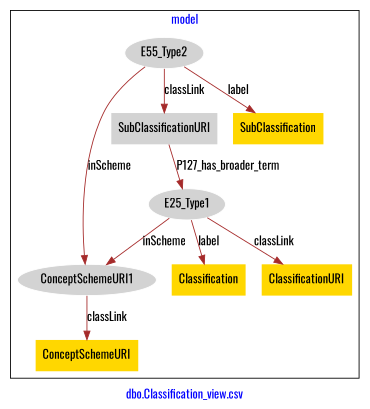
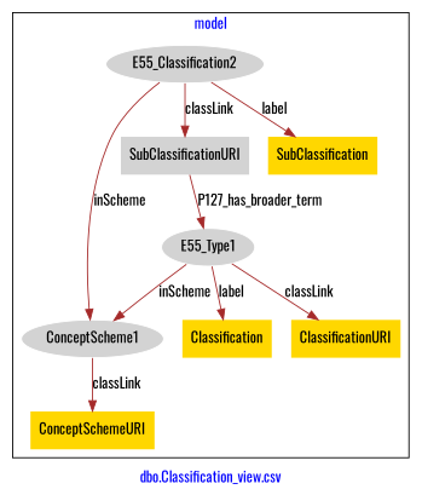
  digraph {
    fontcolor=blue
    fontname=Oswald
    label="dbo.Classification_view.csv"
    remincross=true
    node [fillcolor=lightgray fontname=Oswald style=filled shape=plaintext]
    edge [color=brown fontcolor=black fontname=Oswald]
-   n1 [color=white label=E25_Type1 shape=""]
+   n1 [color=white label=E55_Type1 shape=""]
    n2 [fillcolor=gold label=ClassificationURI]
    n3 [fillcolor=gold label=Classification]
-   n4 [color=white label=ConceptSchemeURI1 shape=""]
-   n5 [color=white label=E55_Type2 shape=""]
+   n4 [color=white label=ConceptScheme1 shape=""]
+   n5 [color=white label=E55_Classification2 shape=""]
    n6 [label=SubClassificationURI]
    n7 [fillcolor=gold label=SubClassification]
    n8 [fillcolor=gold label=ConceptSchemeURI]
    subgraph cluster_1 {
      label=model
      n1
      n2
      n3
      n4
      n5
      n6
      n7
      n8
    }
    n1 -> n2 [label=classLink]
    n1 -> n3 [label=label]
    n1 -> n4 [label=inScheme]
    n4 -> n8 [label=classLink]
    n5 -> n4 [label=inScheme]
    n5 -> n6 [label=classLink]
    n5 -> n7 [label=label]
    n6 -> n1 [label=P127_has_broader_term]
  }
